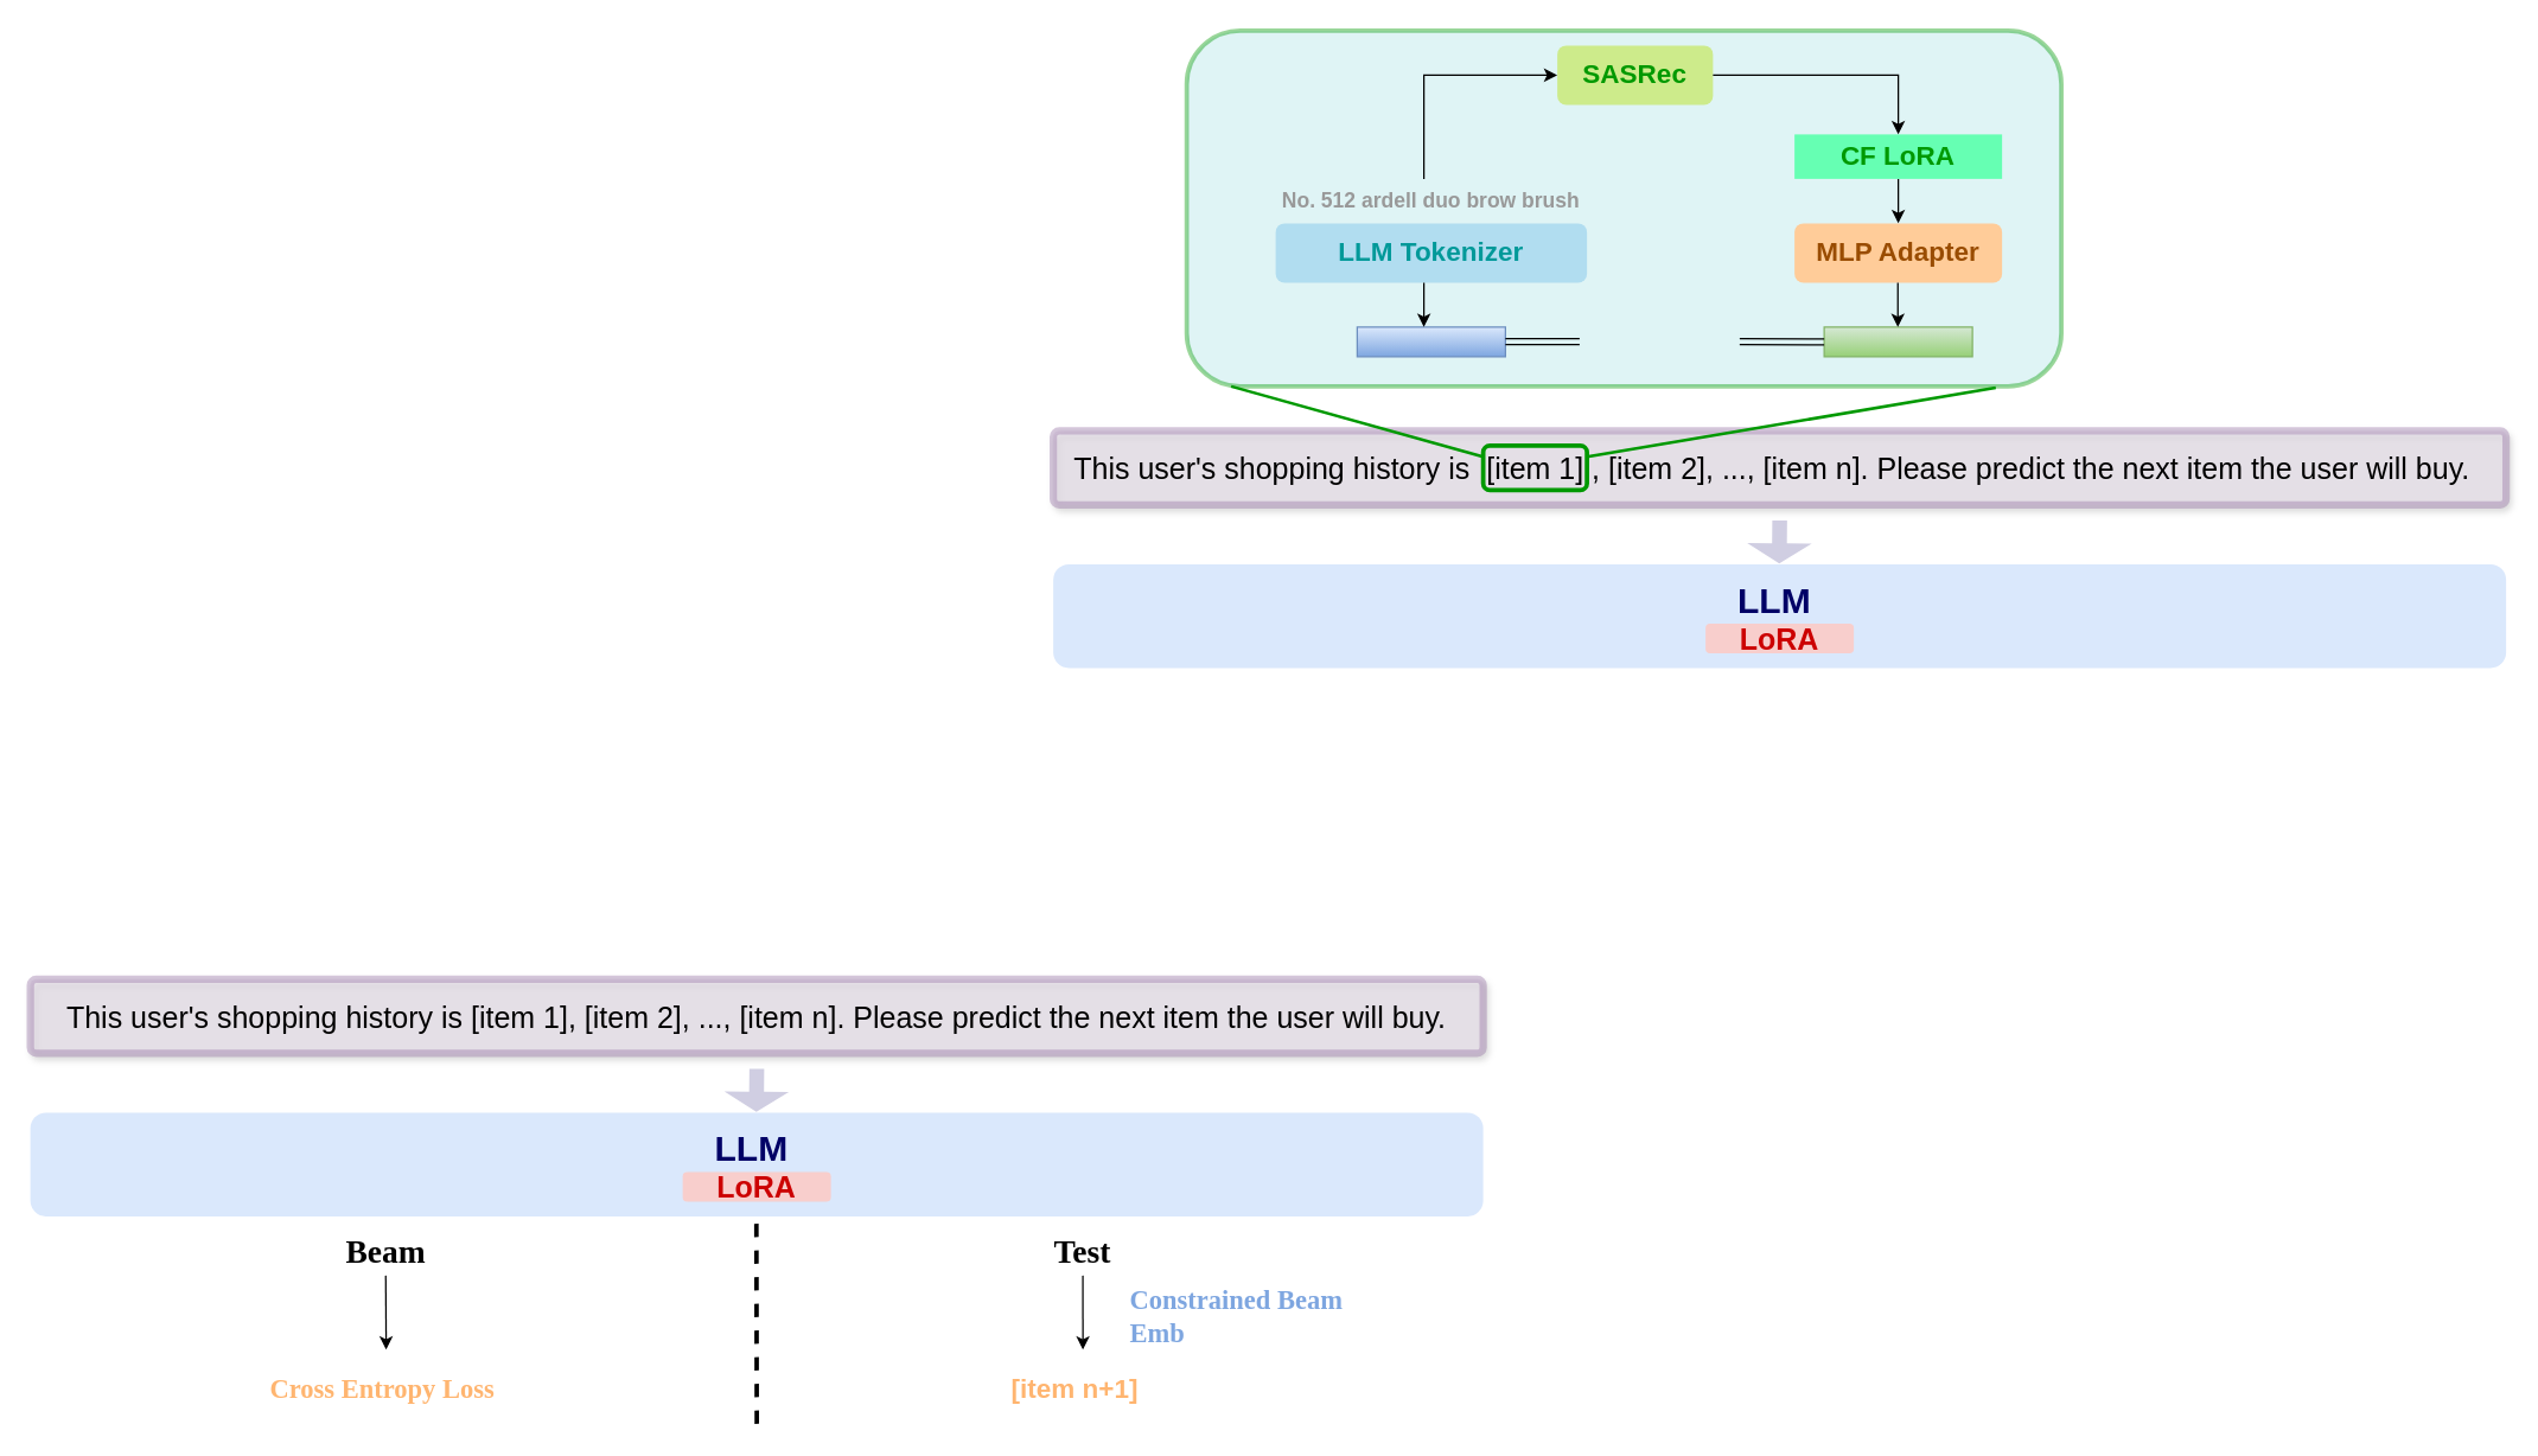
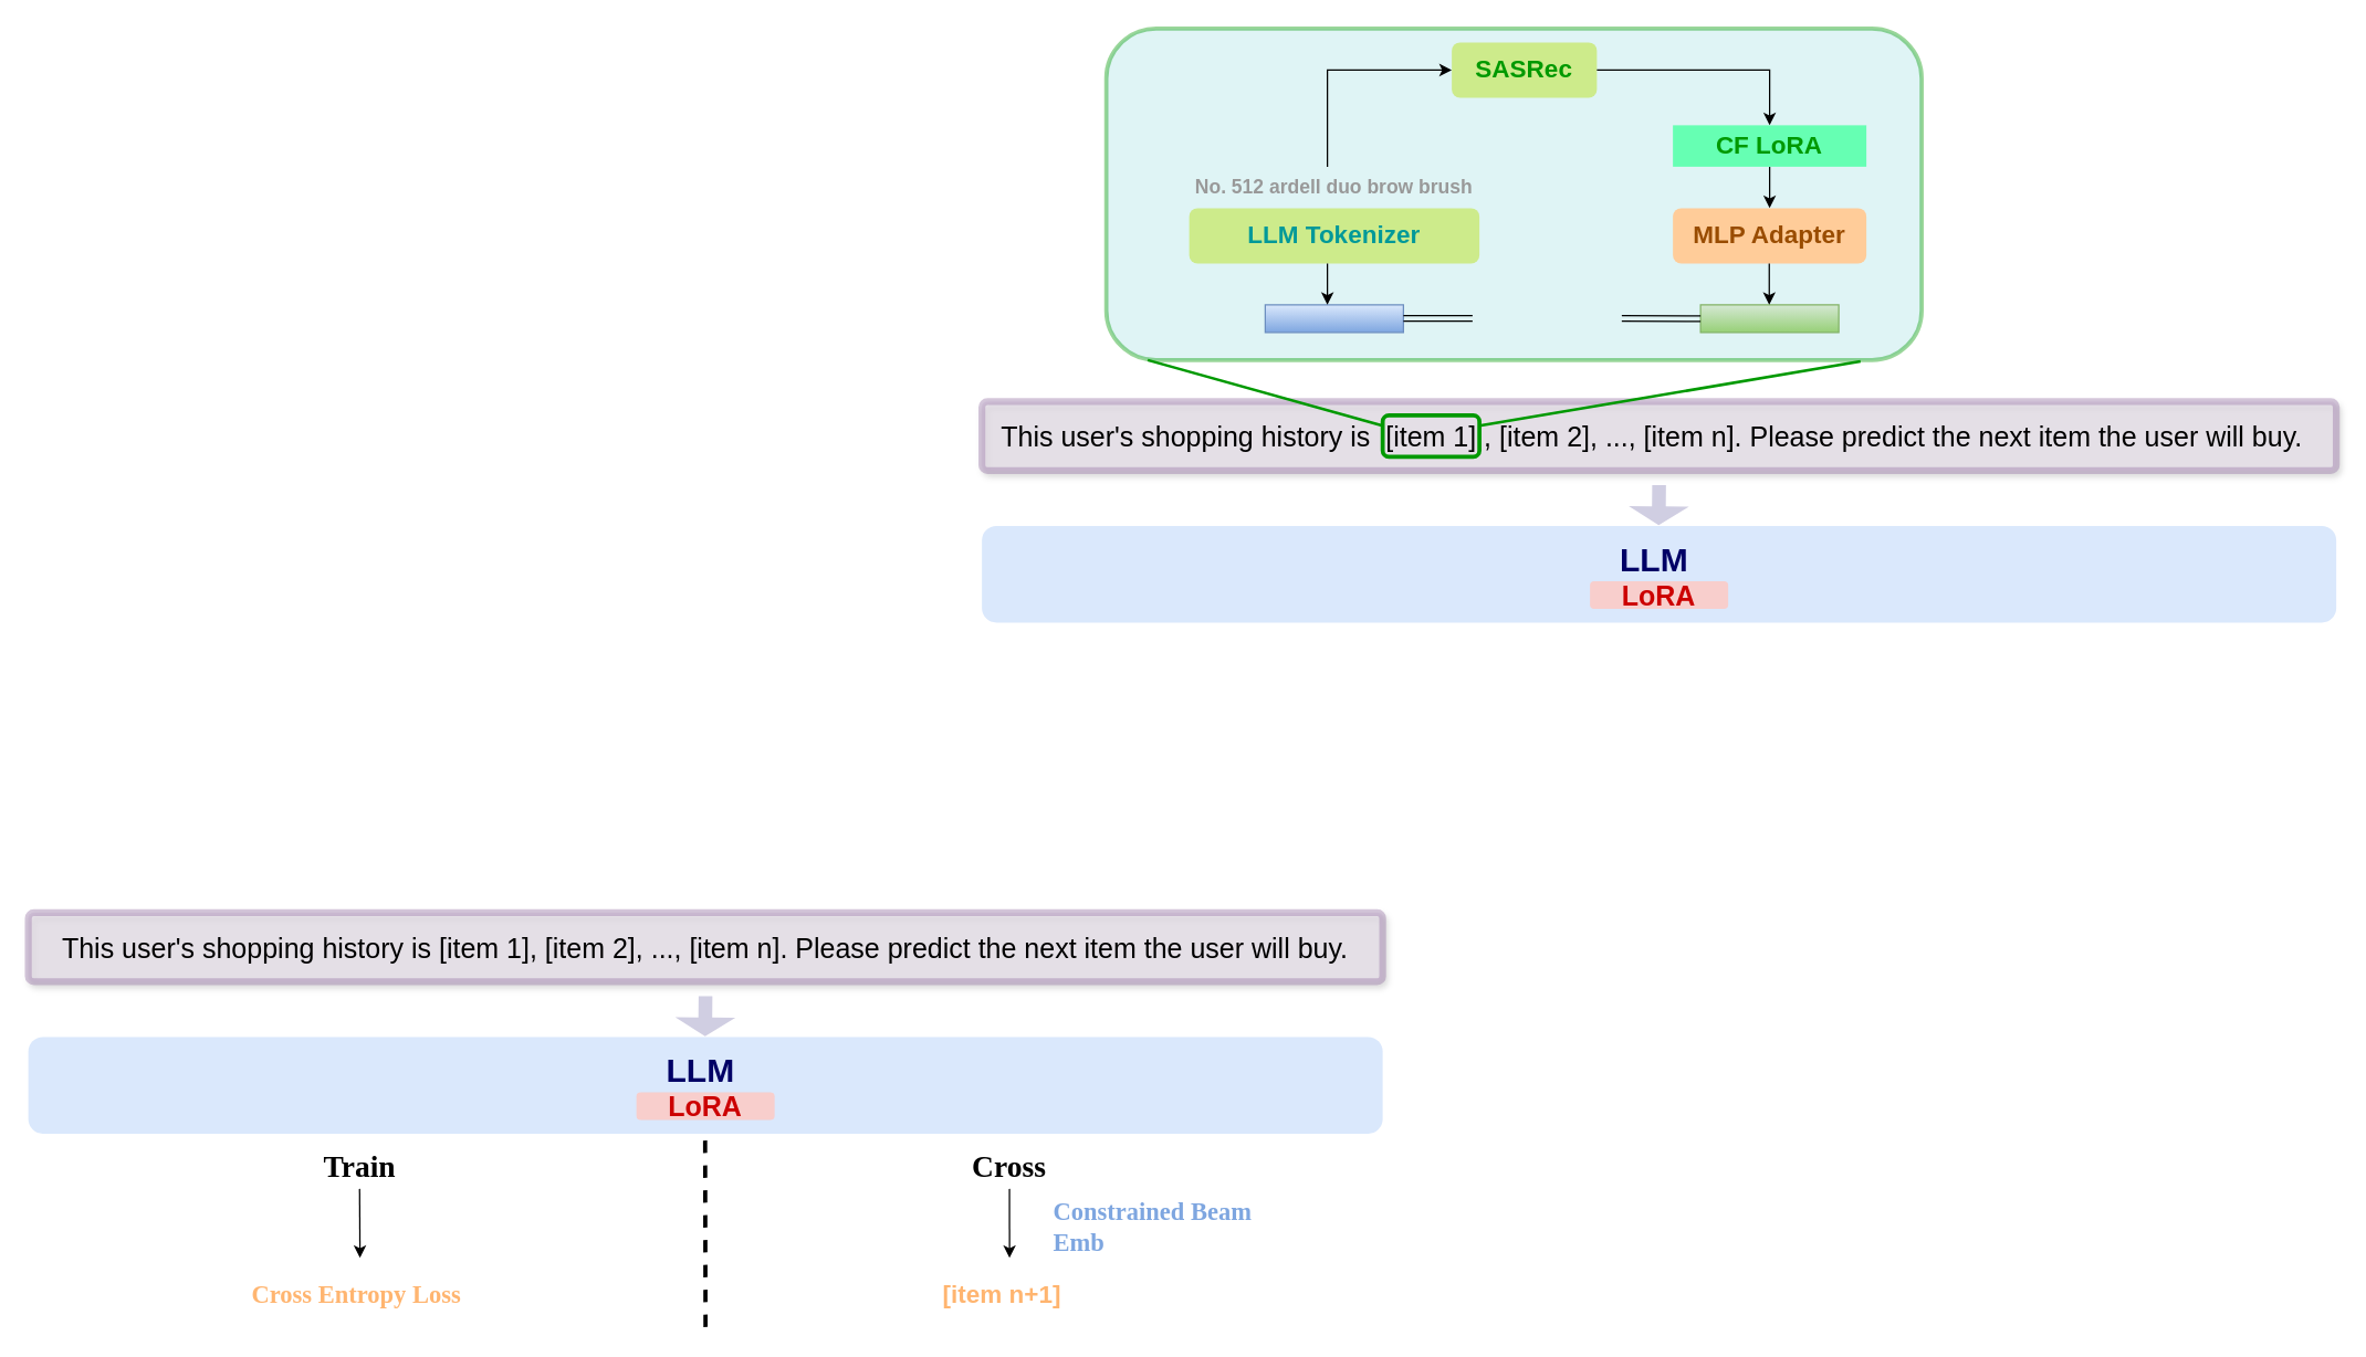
  <mxCell id="0" />
  <mxCell id="1" parent="0" />
  <mxCell id="2" value="" style="endArrow=classic;html=1;rounded=0;" edge="1" parent="1"><mxGeometry width="50" height="50" relative="1" as="geometry"><mxPoint x="729.95" y="860" as="sourcePoint" /><mxPoint x="730" y="910" as="targetPoint" /></mxGeometry></mxCell>
  <mxCell id="3" value="&lt;b&gt;&lt;font style=&quot;font-size: 18px; color: rgb(255, 181, 112);&quot;&gt;&lt;font style=&quot;&quot;&gt;[item n+1&lt;/font&gt;]&lt;/font&gt;&lt;/b&gt;" style="text;whiteSpace=wrap;html=1;" vertex="1" parent="1"><mxGeometry x="680" y="920" width="130" height="40" as="geometry" /></mxCell>
  <mxCell id="4" value="" style="endArrow=none;html=1;rounded=0;strokeWidth=3;dashed=1;" edge="1" parent="1"><mxGeometry width="50" height="50" relative="1" as="geometry"><mxPoint x="510" y="960" as="sourcePoint" /><mxPoint x="509.71" y="820" as="targetPoint" /></mxGeometry></mxCell>
- <mxCell id="5" value="&lt;b&gt;&lt;font face=&quot;Comic Sans MS&quot; style=&quot;font-size: 22px;&quot;&gt;Beam&lt;/font&gt;&lt;/b&gt;" style="text;html=1;align=center;verticalAlign=middle;whiteSpace=wrap;rounded=0;" vertex="1" parent="1"><mxGeometry x="210" y="830" width="100" height="30" as="geometry" /></mxCell>
- <mxCell id="6" value="&lt;b&gt;&lt;font face=&quot;Comic Sans MS&quot; style=&quot;font-size: 22px;&quot;&gt;Test&lt;/font&gt;&lt;/b&gt;" style="text;html=1;align=center;verticalAlign=middle;whiteSpace=wrap;rounded=0;" vertex="1" parent="1"><mxGeometry x="680" y="830" width="100" height="30" as="geometry" /></mxCell>
+ <mxCell id="5" value="&lt;b&gt;&lt;font face=&quot;Comic Sans MS&quot; style=&quot;font-size: 22px;&quot;&gt;Train&lt;/font&gt;&lt;/b&gt;" style="text;html=1;align=center;verticalAlign=middle;whiteSpace=wrap;rounded=0;" vertex="1" parent="1"><mxGeometry x="210" y="830" width="100" height="30" as="geometry" /></mxCell>
+ <mxCell id="6" value="&lt;b&gt;&lt;font face=&quot;Comic Sans MS&quot; style=&quot;font-size: 22px;&quot;&gt;Cross&lt;/font&gt;&lt;/b&gt;" style="text;html=1;align=center;verticalAlign=middle;whiteSpace=wrap;rounded=0;" vertex="1" parent="1"><mxGeometry x="680" y="830" width="100" height="30" as="geometry" /></mxCell>
  <mxCell id="7" value="&lt;font face=&quot;Comic Sans MS&quot; style=&quot;color: rgb(126, 166, 224);&quot;&gt;&lt;span style=&quot;font-size: 18px;&quot;&gt;&lt;b style=&quot;&quot;&gt;Constrained Beam Emb&lt;/b&gt;&lt;/span&gt;&lt;/font&gt;" style="text;whiteSpace=wrap;html=1;" vertex="1" parent="1"><mxGeometry x="760" y="860" width="150" height="40" as="geometry" /></mxCell>
  <mxCell id="8" value="" style="endArrow=classic;html=1;rounded=0;" edge="1" parent="1"><mxGeometry width="50" height="50" relative="1" as="geometry"><mxPoint x="259.71" y="860" as="sourcePoint" /><mxPoint x="260" y="910" as="targetPoint" /></mxGeometry></mxCell>
  <mxCell id="9" value="&lt;font face=&quot;Comic Sans MS&quot; color=&quot;#ffb570&quot;&gt;&lt;span style=&quot;font-size: 18px;&quot;&gt;&lt;b&gt;Cross Entropy Loss&lt;/b&gt;&lt;/span&gt;&lt;/font&gt;" style="text;whiteSpace=wrap;html=1;" vertex="1" parent="1"><mxGeometry x="180" y="920" width="190" height="40" as="geometry" /></mxCell>
  <mxCell id="10" value="" style="group" vertex="1" connectable="0" parent="1"><mxGeometry x="20" y="660" width="980" height="160" as="geometry" /></mxCell>
  <mxCell id="11" value="" style="group" vertex="1" connectable="0" parent="10"><mxGeometry y="90" width="980" height="70" as="geometry" /></mxCell>
  <mxCell id="12" value="" style="rounded=1;whiteSpace=wrap;html=1;fillColor=#dae8fc;strokeColor=none;" vertex="1" parent="11"><mxGeometry width="980" height="70" as="geometry" /></mxCell>
  <mxCell id="13" value="&lt;b&gt;&lt;font style=&quot;color: rgb(204, 0, 0); font-size: 20px;&quot;&gt;LoRA&lt;/font&gt;&lt;/b&gt;" style="rounded=1;whiteSpace=wrap;html=1;fillColor=#f8cecc;strokeColor=none;" vertex="1" parent="11"><mxGeometry x="440" y="40" width="100" height="20" as="geometry" /></mxCell>
  <mxCell id="14" value="&lt;b&gt;&lt;font style=&quot;color: rgb(0, 0, 102); font-size: 24px;&quot;&gt;LLM&amp;nbsp;&lt;/font&gt;&lt;/b&gt;" style="text;html=1;align=center;verticalAlign=middle;whiteSpace=wrap;rounded=0;" vertex="1" parent="11"><mxGeometry x="460" y="10" width="60" height="30" as="geometry" /></mxCell>
  <mxCell id="15" value="" style="group" vertex="1" connectable="0" parent="10"><mxGeometry width="980" height="50" as="geometry" /></mxCell>
  <mxCell id="16" value="&lt;p style=&quot;line-height: 110%;&quot;&gt;&lt;br&gt;&lt;/p&gt;" style="rounded=1;whiteSpace=wrap;html=1;fillColor=#e1d5e7;strokeColor=#9673a6;align=left;arcSize=8;strokeWidth=5;fillStyle=auto;glass=0;shadow=1;opacity=40;" vertex="1" parent="15"><mxGeometry width="980" height="50" as="geometry" /></mxCell>
  <mxCell id="17" value="&lt;font style=&quot;font-size: 20px;&quot;&gt;This user's shopping history is [item 1], [item 2], ..., [item n]. Please predict the next item the user will buy.&lt;/font&gt;" style="text;html=1;align=center;verticalAlign=middle;whiteSpace=wrap;rounded=0;" vertex="1" parent="15"><mxGeometry x="20" y="10" width="940" height="30" as="geometry" /></mxCell>
  <mxCell id="18" value="" style="shape=flexArrow;endArrow=classic;html=1;rounded=0;fillColor=#d0cee2;strokeColor=none;endWidth=32.571;endSize=4.206;" edge="1" parent="10"><mxGeometry width="50" height="50" relative="1" as="geometry"><mxPoint x="490" y="60" as="sourcePoint" /><mxPoint x="489.71" y="90" as="targetPoint" /></mxGeometry></mxCell>
  <mxCell id="19" value="" style="group" vertex="1" connectable="0" parent="1"><mxGeometry x="710" y="290" width="980" height="160" as="geometry" /></mxCell>
  <mxCell id="20" value="" style="group" vertex="1" connectable="0" parent="19"><mxGeometry y="90" width="980" height="70" as="geometry" /></mxCell>
  <mxCell id="21" value="" style="rounded=1;whiteSpace=wrap;html=1;fillColor=#dae8fc;strokeColor=none;" vertex="1" parent="20"><mxGeometry width="980" height="70" as="geometry" /></mxCell>
  <mxCell id="22" value="&lt;b&gt;&lt;font style=&quot;color: rgb(204, 0, 0); font-size: 20px;&quot;&gt;LoRA&lt;/font&gt;&lt;/b&gt;" style="rounded=1;whiteSpace=wrap;html=1;fillColor=#f8cecc;strokeColor=none;" vertex="1" parent="20"><mxGeometry x="440" y="40" width="100" height="20" as="geometry" /></mxCell>
  <mxCell id="23" value="&lt;b&gt;&lt;font style=&quot;color: rgb(0, 0, 102); font-size: 24px;&quot;&gt;LLM&amp;nbsp;&lt;/font&gt;&lt;/b&gt;" style="text;html=1;align=center;verticalAlign=middle;whiteSpace=wrap;rounded=0;" vertex="1" parent="20"><mxGeometry x="460" y="10" width="60" height="30" as="geometry" /></mxCell>
  <mxCell id="24" value="" style="group" vertex="1" connectable="0" parent="19"><mxGeometry width="980" height="60" as="geometry" /></mxCell>
  <mxCell id="25" value="&lt;p style=&quot;line-height: 110%;&quot;&gt;&lt;br&gt;&lt;/p&gt;" style="rounded=1;whiteSpace=wrap;html=1;fillColor=#e1d5e7;strokeColor=#9673a6;align=left;arcSize=8;strokeWidth=5;fillStyle=auto;glass=0;shadow=1;opacity=40;" vertex="1" parent="24"><mxGeometry width="980" height="50" as="geometry" /></mxCell>
  <mxCell id="26" value="&lt;font style=&quot;font-size: 20px;&quot;&gt;This user's shopping history is&amp;nbsp; [item 1] , [item 2], ..., [item n]. Please predict the next item the user will buy.&lt;/font&gt;" style="text;html=1;align=center;verticalAlign=middle;whiteSpace=wrap;rounded=0;" vertex="1" parent="24"><mxGeometry x="5" y="10" width="960" height="30" as="geometry" /></mxCell>
  <mxCell id="27" value="" style="rounded=1;whiteSpace=wrap;html=1;fillColor=none;strokeColor=#009900;strokeWidth=3;" vertex="1" parent="24"><mxGeometry x="290" y="10" width="70" height="30" as="geometry" /></mxCell>
  <mxCell id="28" value="" style="shape=flexArrow;endArrow=classic;html=1;rounded=0;fillColor=#d0cee2;strokeColor=none;endWidth=32.571;endSize=4.206;" edge="1" parent="19"><mxGeometry width="50" height="50" relative="1" as="geometry"><mxPoint x="490" y="60" as="sourcePoint" /><mxPoint x="489.71" y="90" as="targetPoint" /></mxGeometry></mxCell>
  <mxCell id="29" value="" style="endArrow=none;html=1;rounded=0;strokeColor=#009900;strokeWidth=2;entryX=0.925;entryY=1.004;entryDx=0;entryDy=0;entryPerimeter=0;exitX=1;exitY=0.25;exitDx=0;exitDy=0;" edge="1" parent="1" source="27" target="30"><mxGeometry width="50" height="50" relative="1" as="geometry"><mxPoint x="1070" y="300" as="sourcePoint" /><mxPoint x="1370" y="250" as="targetPoint" /></mxGeometry></mxCell>
  <mxCell id="30" value="" style="rounded=1;whiteSpace=wrap;html=1;fillColor=#b0e3e6;strokeColor=light-dark(#009900, #ededed);strokeWidth=3;opacity=40;" vertex="1" parent="1"><mxGeometry x="800" y="20" width="590" height="240" as="geometry" /></mxCell>
  <mxCell id="31" value="" style="endArrow=none;html=1;rounded=0;strokeColor=#009900;strokeWidth=2;exitX=0;exitY=0.25;exitDx=0;exitDy=0;" edge="1" parent="1" source="27"><mxGeometry width="50" height="50" relative="1" as="geometry"><mxPoint x="1000" y="300" as="sourcePoint" /><mxPoint x="830" y="260" as="targetPoint" /></mxGeometry></mxCell>
- <mxCell id="32" value="&lt;font style=&quot;color: rgb(0, 153, 153); font-size: 18px;&quot;&gt;&lt;b style=&quot;&quot;&gt;LLM Tokenizer&lt;/b&gt;&lt;/font&gt;" style="rounded=1;whiteSpace=wrap;html=1;fillColor=#b1ddf0;strokeColor=none;" vertex="1" parent="1"><mxGeometry x="860" y="150" width="210" height="40" as="geometry" /></mxCell>
+ <mxCell id="32" value="&lt;font style=&quot;color: rgb(0, 153, 153); font-size: 18px;&quot;&gt;&lt;b style=&quot;&quot;&gt;LLM Tokenizer&lt;/b&gt;&lt;/font&gt;" style="rounded=1;whiteSpace=wrap;html=1;fillColor=#cdeb8b;strokeColor=none;" vertex="1" parent="1"><mxGeometry x="860" y="150" width="210" height="40" as="geometry" /></mxCell>
  <mxCell id="33" value="&lt;font style=&quot;font-size: 14px; color: rgb(153, 153, 153);&quot;&gt;&lt;b&gt;No. 512 ardell duo brow brush&lt;/b&gt;&lt;/font&gt;" style="text;html=1;align=center;verticalAlign=middle;whiteSpace=wrap;rounded=0;" vertex="1" parent="1"><mxGeometry x="860" width="210" height="30" as="geometry" y="120" /></mxCell>
  <mxCell id="34" value="&lt;b&gt;&lt;font style=&quot;color: rgb(0, 153, 0); font-size: 18px;&quot;&gt;SASRec&lt;/font&gt;&lt;/b&gt;" style="rounded=1;whiteSpace=wrap;html=1;fillColor=#cdeb8b;strokeColor=none;" vertex="1" parent="1"><mxGeometry x="1050" y="30" width="105" height="40" as="geometry" /></mxCell>
  <mxCell id="35" value="" style="endArrow=classic;html=1;rounded=0;entryX=0;entryY=0.5;entryDx=0;entryDy=0;" edge="1" parent="1" target="34"><mxGeometry width="50" height="50" relative="1" as="geometry"><mxPoint x="960" as="sourcePoint" y="120" /><mxPoint x="1010" y="70" as="targetPoint" /><Array as="points"><mxPoint x="960" y="50" /></Array></mxGeometry></mxCell>
  <mxCell id="36" value="&lt;font style=&quot;color: rgb(0, 153, 0); font-size: 18px;&quot;&gt;&lt;b style=&quot;&quot;&gt;CF LoRA&lt;/b&gt;&lt;/font&gt;" style="rounded=0;whiteSpace=wrap;html=1;fillColor=#66FFB3;strokeColor=none;" vertex="1" parent="1"><mxGeometry x="1210" y="90" width="140" height="30" as="geometry" /></mxCell>
  <mxCell id="37" value="" style="endArrow=classic;html=1;rounded=0;entryX=0.5;entryY=0;entryDx=0;entryDy=0;" edge="1" parent="1" target="36"><mxGeometry width="50" height="50" relative="1" as="geometry"><mxPoint x="1155" y="50" as="sourcePoint" /><mxPoint x="1205" y="0" as="targetPoint" /><Array as="points"><mxPoint x="1280" y="50" /></Array></mxGeometry></mxCell>
  <mxCell id="38" value="&lt;font style=&quot;color: rgb(153, 76, 0); font-size: 18px;&quot;&gt;&lt;b style=&quot;&quot;&gt;MLP Adapter&lt;/b&gt;&lt;/font&gt;" style="rounded=1;whiteSpace=wrap;html=1;fillColor=#FFCC99;strokeColor=none;" vertex="1" parent="1"><mxGeometry x="1210" y="150" width="140" height="40" as="geometry" /></mxCell>
  <mxCell id="39" value="" style="endArrow=classic;html=1;rounded=0;entryX=0.5;entryY=0;entryDx=0;entryDy=0;" edge="1" parent="1" target="38"><mxGeometry width="50" height="50" relative="1" as="geometry"><mxPoint x="1280" as="sourcePoint" y="120" /><mxPoint x="1330" y="70" as="targetPoint" /></mxGeometry></mxCell>
  <mxCell id="40" value="" style="rounded=0;whiteSpace=wrap;html=1;fillColor=#dae8fc;gradientColor=#7ea6e0;strokeColor=#6c8ebf;glass=0;" vertex="1" parent="1"><mxGeometry x="915" y="220" width="100" height="20" as="geometry" /></mxCell>
  <mxCell id="41" value="" style="rounded=0;whiteSpace=wrap;html=1;fillColor=#d5e8d4;gradientColor=#97d077;strokeColor=#82b366;glass=0;" vertex="1" parent="1"><mxGeometry x="1230" y="220" width="100" height="20" as="geometry" /></mxCell>
  <mxCell id="42" value="" style="endArrow=classic;html=1;rounded=0;entryX=0.5;entryY=0;entryDx=0;entryDy=0;" edge="1" parent="1"><mxGeometry width="50" height="50" relative="1" as="geometry"><mxPoint x="960" y="190" as="sourcePoint" /><mxPoint x="960" y="220" as="targetPoint" /></mxGeometry></mxCell>
  <mxCell id="43" value="" style="endArrow=classic;html=1;rounded=0;entryX=0.5;entryY=0;entryDx=0;entryDy=0;" edge="1" parent="1"><mxGeometry width="50" height="50" relative="1" as="geometry"><mxPoint x="1279.71" y="190" as="sourcePoint" /><mxPoint x="1279.71" y="220" as="targetPoint" /></mxGeometry></mxCell>
  <mxCell id="44" value="" style="shape=link;html=1;rounded=0;" edge="1" parent="1"><mxGeometry width="100" relative="1" as="geometry"><mxPoint x="1015" y="229.71" as="sourcePoint" /><mxPoint x="1065" y="229.71" as="targetPoint" /></mxGeometry></mxCell>
  <mxCell id="45" value="" style="shape=link;html=1;rounded=0;entryX=0;entryY=0.5;entryDx=0;entryDy=0;" edge="1" parent="1" target="41"><mxGeometry width="100" relative="1" as="geometry"><mxPoint x="1173" y="229.71" as="sourcePoint" /><mxPoint x="1218" y="230" as="targetPoint" /></mxGeometry></mxCell>
